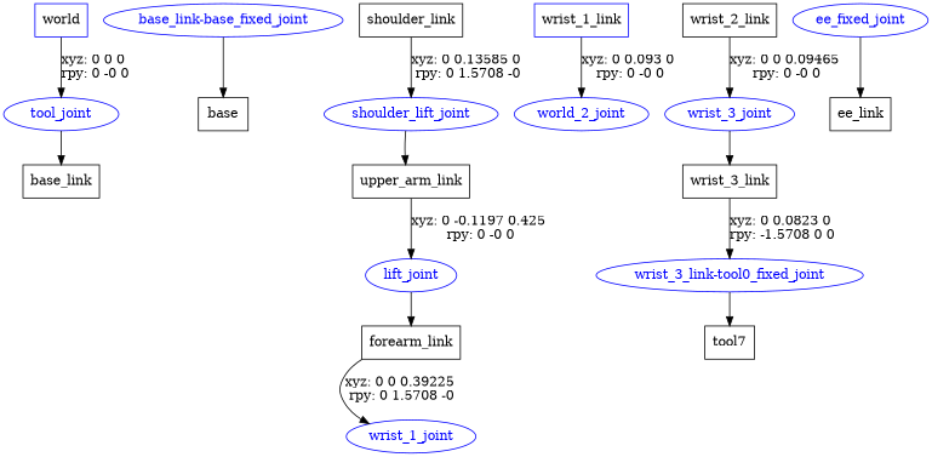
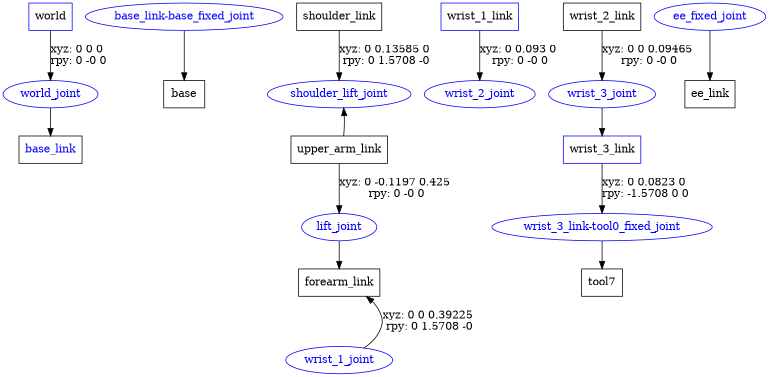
  digraph {
    node [color=blue shape=box]
    n1 [label=world]
-   world_joint [fontcolor=blue shape=ellipse label=tool_joint]
-   n3 [label=base_link color=""]
+   world_joint [fontcolor=blue shape=ellipse]
+   n3 [label=base_link fontcolor=blue color=""]
    "base_link-base_fixed_joint" [fontcolor=blue shape=ellipse]
    n5 [label=base color=""]
    n6 [label=shoulder_link color=""]
    shoulder_lift_joint [fontcolor=blue shape=ellipse]
    n8 [label=upper_arm_link color=""]
    n9 [fontcolor=blue label=lift_joint shape=ellipse]
    n10 [label=forearm_link color=""]
    wrist_1_joint [fontcolor=blue shape=ellipse]
    n12 [label=wrist_1_link]
-   wrist_2_joint [fontcolor=blue shape=ellipse label=world_2_joint]
+   wrist_2_joint [fontcolor=blue shape=ellipse]
    n14 [label=wrist_2_link color=""]
    wrist_3_joint [fontcolor=blue shape=ellipse]
-   n16 [label=wrist_3_link color=""]
+   n16 [label=wrist_3_link]
    "wrist_3_link-tool0_fixed_joint" [fontcolor=blue shape=ellipse]
    ee_fixed_joint [fontcolor=blue shape=ellipse]
    n19 [label=ee_link color=""]
    n20 [label=tool7 color=""]
    n1 -> world_joint [label="xyz: 0 0 0 \nrpy: 0 -0 0"]
    world_joint -> n3
    "base_link-base_fixed_joint" -> n5
    n6 -> shoulder_lift_joint [label="xyz: 0 0.13585 0 \nrpy: 0 1.5708 -0"]
-   shoulder_lift_joint -> n8
+   n8 -> shoulder_lift_joint
    n8 -> n9 [label="xyz: 0 -0.1197 0.425 \nrpy: 0 -0 0"]
    n9 -> n10
-   n10 -> wrist_1_joint [label="xyz: 0 0 0.39225 \nrpy: 0 1.5708 -0"]
+   wrist_1_joint -> n10 [label="xyz: 0 0 0.39225 \nrpy: 0 1.5708 -0"]
    n12 -> wrist_2_joint [label="xyz: 0 0.093 0 \nrpy: 0 -0 0"]
    n14 -> wrist_3_joint [label="xyz: 0 0 0.09465 \nrpy: 0 -0 0"]
    wrist_3_joint -> n16
    n16 -> "wrist_3_link-tool0_fixed_joint" [label="xyz: 0 0.0823 0 \nrpy: -1.5708 0 0"]
    "wrist_3_link-tool0_fixed_joint" -> n20
    ee_fixed_joint -> n19
  }
